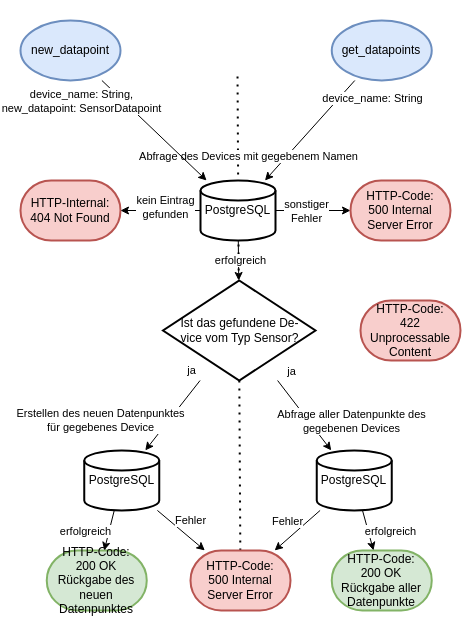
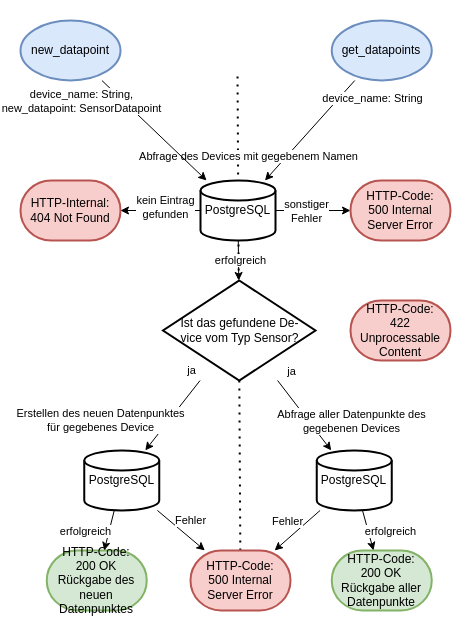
  <mxCell id="0" />
  <mxCell id="1" parent="0" />
  <mxCell id="2" value="new_datapoint" style="strokeWidth=2;html=1;shape=mxgraph.flowchart.start_1;whiteSpace=wrap;fillColor=#dae8fc;strokeColor=#6c8ebf;" vertex="1" parent="1"><mxGeometry x="20" y="20" width="100" height="60" as="geometry" /></mxCell>
  <mxCell id="3" value="&lt;div&gt;get_datapoints&lt;/div&gt;" style="strokeWidth=2;html=1;shape=mxgraph.flowchart.start_1;whiteSpace=wrap;fillColor=#dae8fc;strokeColor=#6c8ebf;" vertex="1" parent="1"><mxGeometry x="331.25" y="20" width="100" height="60" as="geometry" /></mxCell>
  <mxCell id="4" value="" style="endArrow=none;dashed=1;html=1;dashPattern=1 3;strokeWidth=2;rounded=0;" edge="1" parent="1" source="29"><mxGeometry width="50" height="50" relative="1" as="geometry"><mxPoint x="240" y="640" as="sourcePoint" /><mxPoint x="237" y="70" as="targetPoint" /></mxGeometry></mxCell>
  <mxCell id="5" value="PostgreSQL" style="strokeWidth=2;html=1;shape=mxgraph.flowchart.database;whiteSpace=wrap;verticalAlign=middle;" vertex="1" parent="1"><mxGeometry x="200" y="180" width="75" height="60" as="geometry" /></mxCell>
  <mxCell id="6" value="" style="endArrow=classic;html=1;rounded=0;" edge="1" parent="1" source="3" target="5"><mxGeometry width="50" height="50" relative="1" as="geometry"><mxPoint x="350" y="-10" as="sourcePoint" /><mxPoint x="500" y="100" as="targetPoint" /></mxGeometry></mxCell>
  <mxCell id="7" value="Abfrage des Devices mit gegebenem Namen" style="edgeLabel;html=1;align=center;verticalAlign=middle;resizable=0;points=[];" vertex="1" connectable="0" parent="6"><mxGeometry x="0.382" relative="1" as="geometry"><mxPoint x="-45" y="6" as="offset" /></mxGeometry></mxCell>
  <mxCell id="8" value="" style="endArrow=classic;html=1;rounded=0;" edge="1" parent="1" source="2" target="5"><mxGeometry width="50" height="50" relative="1" as="geometry"><mxPoint x="71" y="80" as="sourcePoint" /><mxPoint x="-20" y="230" as="targetPoint" /></mxGeometry></mxCell>
  <mxCell id="9" value="device_name: String,&lt;br&gt;new_datapoint: SensorDatapoint" style="edgeLabel;html=1;align=center;verticalAlign=middle;resizable=0;points=[];" vertex="1" connectable="0" parent="8"><mxGeometry x="-0.16" y="-2" relative="1" as="geometry"><mxPoint x="-64" y="-23" as="offset" /></mxGeometry></mxCell>
  <mxCell id="10" value="device_name: String" style="edgeLabel;html=1;align=center;verticalAlign=middle;resizable=0;points=[];" vertex="1" connectable="0" parent="1"><mxGeometry x="391.252" y="49.995" as="geometry"><mxPoint x="-20" y="48" as="offset" /></mxGeometry></mxCell>
  <mxCell id="11" value="" style="endArrow=classic;html=1;rounded=0;" edge="1" parent="1" source="5" target="13"><mxGeometry width="50" height="50" relative="1" as="geometry"><mxPoint x="320" y="300" as="sourcePoint" /><mxPoint x="370" y="250" as="targetPoint" /></mxGeometry></mxCell>
  <mxCell id="12" value="&lt;div&gt;erfolgreich&lt;/div&gt;" style="edgeLabel;html=1;align=center;verticalAlign=middle;resizable=0;points=[];" vertex="1" connectable="0" parent="11"><mxGeometry y="1" relative="1" as="geometry"><mxPoint as="offset" /></mxGeometry></mxCell>
  <mxCell id="13" value="Ist das gefundene De-&lt;br&gt;vice vom Typ Sensor?" style="strokeWidth=2;html=1;shape=mxgraph.flowchart.decision;whiteSpace=wrap;" vertex="1" parent="1"><mxGeometry x="162.5" y="280" width="152.5" height="100" as="geometry" /></mxCell>
  <mxCell id="14" value="" style="endArrow=classic;html=1;rounded=0;" edge="1" parent="1" source="5" target="16"><mxGeometry width="50" height="50" relative="1" as="geometry"><mxPoint x="400" y="320" as="sourcePoint" /><mxPoint x="350" y="270" as="targetPoint" /></mxGeometry></mxCell>
  <mxCell id="15" value="&lt;div&gt;sonstiger&lt;br&gt;Fehler&lt;/div&gt;" style="edgeLabel;html=1;align=center;verticalAlign=middle;resizable=0;points=[];" vertex="1" connectable="0" parent="14"><mxGeometry x="0.107" relative="1" as="geometry"><mxPoint x="-12" as="offset" /></mxGeometry></mxCell>
  <mxCell id="16" value="&lt;div&gt;HTTP-Code:&lt;/div&gt;&lt;div&gt;500 Internal Server Error&lt;br&gt;&lt;/div&gt;" style="strokeWidth=2;html=1;shape=mxgraph.flowchart.terminator;whiteSpace=wrap;fillColor=#f8cecc;strokeColor=#b85450;" vertex="1" parent="1"><mxGeometry x="350" y="180" width="100" height="60" as="geometry" /></mxCell>
  <mxCell id="17" value="&lt;div&gt;HTTP-Internal:&lt;/div&gt;&lt;div&gt;404 Not Found&lt;br&gt;&lt;/div&gt;" style="strokeWidth=2;html=1;shape=mxgraph.flowchart.terminator;whiteSpace=wrap;fillColor=#f8cecc;strokeColor=#b85450;" vertex="1" parent="1"><mxGeometry x="20" y="180" width="100" height="60" as="geometry" /></mxCell>
  <mxCell id="18" value="" style="endArrow=classic;html=1;rounded=0;" edge="1" parent="1" source="5" target="17"><mxGeometry width="50" height="50" relative="1" as="geometry"><mxPoint x="282.5" y="260" as="sourcePoint" /><mxPoint x="377.5" y="260" as="targetPoint" /></mxGeometry></mxCell>
  <mxCell id="19" value="kein Eintrag&lt;br&gt;gefunden" style="edgeLabel;html=1;align=center;verticalAlign=middle;resizable=0;points=[];" vertex="1" connectable="0" parent="18"><mxGeometry x="0.107" relative="1" as="geometry"><mxPoint x="8" y="-4" as="offset" /></mxGeometry></mxCell>
- <mxCell id="20" value="&lt;div&gt;HTTP-Code:&lt;/div&gt;&lt;div&gt;422 Unprocessable Content&lt;br&gt;&lt;/div&gt;" style="strokeWidth=2;html=1;shape=mxgraph.flowchart.terminator;whiteSpace=wrap;fillColor=#f8cecc;strokeColor=#b85450;" vertex="1" parent="1"><mxGeometry x="360" y="300" width="100" height="60" as="geometry" /></mxCell>
+ <mxCell id="20" value="&lt;div&gt;HTTP-Code:&lt;/div&gt;&lt;div&gt;422 Unprocessable Content&lt;br&gt;&lt;/div&gt;" style="strokeWidth=2;html=1;shape=mxgraph.flowchart.terminator;whiteSpace=wrap;fillColor=#f8cecc;strokeColor=#b85450;" vertex="1" parent="1"><mxGeometry x="350" y="300" width="100" height="60" as="geometry" /></mxCell>
  <mxCell id="21" value="PostgreSQL" style="strokeWidth=2;html=1;shape=mxgraph.flowchart.database;whiteSpace=wrap;verticalAlign=middle;" vertex="1" parent="1"><mxGeometry x="316.25" y="449.93" width="75" height="60" as="geometry" /></mxCell>
  <mxCell id="22" value="" style="endArrow=classic;html=1;rounded=0;" edge="1" parent="1" source="13" target="21"><mxGeometry width="50" height="50" relative="1" as="geometry"><mxPoint x="340" y="440" as="sourcePoint" /><mxPoint x="390" y="390" as="targetPoint" /></mxGeometry></mxCell>
  <mxCell id="23" value="&lt;div&gt;ja&lt;/div&gt;" style="edgeLabel;html=1;align=center;verticalAlign=middle;resizable=0;points=[];" vertex="1" connectable="0" parent="22"><mxGeometry x="-0.074" y="-1" relative="1" as="geometry"><mxPoint x="-11" y="-43" as="offset" /></mxGeometry></mxCell>
  <mxCell id="24" value="Abfrage aller Datenpunkte des&lt;br&gt;gegebenen Devices" style="edgeLabel;html=1;align=center;verticalAlign=middle;resizable=0;points=[];" vertex="1" connectable="0" parent="22"><mxGeometry x="0.081" relative="1" as="geometry"><mxPoint x="44" y="2" as="offset" /></mxGeometry></mxCell>
  <mxCell id="25" value="PostgreSQL" style="strokeWidth=2;html=1;shape=mxgraph.flowchart.database;whiteSpace=wrap;verticalAlign=middle;" vertex="1" parent="1"><mxGeometry x="83.75" y="449.93" width="75" height="60" as="geometry" /></mxCell>
  <mxCell id="26" value="" style="endArrow=classic;html=1;rounded=0;" edge="1" parent="1" source="13" target="25"><mxGeometry width="50" height="50" relative="1" as="geometry"><mxPoint x="277" y="390" as="sourcePoint" /><mxPoint x="345" y="510" as="targetPoint" /></mxGeometry></mxCell>
  <mxCell id="27" value="&lt;div&gt;ja&lt;/div&gt;" style="edgeLabel;html=1;align=center;verticalAlign=middle;resizable=0;points=[];" vertex="1" connectable="0" parent="26"><mxGeometry x="-0.074" y="-1" relative="1" as="geometry"><mxPoint x="17" y="-42" as="offset" /></mxGeometry></mxCell>
  <mxCell id="28" value="Erstellen des neuen Datenpunktes&lt;br&gt;für gegebenes Device" style="edgeLabel;html=1;align=center;verticalAlign=middle;resizable=0;points=[];" vertex="1" connectable="0" parent="26"><mxGeometry x="0.081" relative="1" as="geometry"><mxPoint x="-70" y="2" as="offset" /></mxGeometry></mxCell>
  <mxCell id="29" value="&lt;div&gt;HTTP-Code:&lt;/div&gt;&lt;div&gt;500 Internal Server Error&lt;br&gt;&lt;/div&gt;" style="strokeWidth=2;html=1;shape=mxgraph.flowchart.terminator;whiteSpace=wrap;fillColor=#f8cecc;strokeColor=#b85450;" vertex="1" parent="1"><mxGeometry x="190" y="549.93" width="100" height="60" as="geometry" /></mxCell>
  <mxCell id="30" value="" style="endArrow=classic;html=1;rounded=0;" edge="1" parent="1" source="25" target="29"><mxGeometry width="50" height="50" relative="1" as="geometry"><mxPoint x="286.25" y="129.93" as="sourcePoint" /><mxPoint x="381.25" y="129.93" as="targetPoint" /></mxGeometry></mxCell>
  <mxCell id="31" value="&lt;div&gt;Fehler&lt;/div&gt;" style="edgeLabel;html=1;align=center;verticalAlign=middle;resizable=0;points=[];" vertex="1" connectable="0" parent="30"><mxGeometry x="0.107" relative="1" as="geometry"><mxPoint x="7" y="-12" as="offset" /></mxGeometry></mxCell>
  <mxCell id="32" value="HTTP-Code:&lt;br&gt;200 OK&lt;br&gt;Rückgabe des neuen Datenpunktes" style="strokeWidth=2;html=1;shape=mxgraph.flowchart.terminator;whiteSpace=wrap;fillColor=#d5e8d4;strokeColor=#82b366;" vertex="1" parent="1"><mxGeometry x="46.25" y="549.93" width="100" height="60" as="geometry" /></mxCell>
  <mxCell id="33" value="" style="endArrow=classic;html=1;rounded=0;" edge="1" parent="1" source="25" target="32"><mxGeometry width="50" height="50" relative="1" as="geometry"><mxPoint x="107.25" y="519.93" as="sourcePoint" /><mxPoint x="75.25" y="559.93" as="targetPoint" /></mxGeometry></mxCell>
  <mxCell id="34" value="erfolgreich" style="edgeLabel;html=1;align=center;verticalAlign=middle;resizable=0;points=[];" vertex="1" connectable="0" parent="33"><mxGeometry x="0.107" relative="1" as="geometry"><mxPoint x="-24" y="-2" as="offset" /></mxGeometry></mxCell>
  <mxCell id="35" value="" style="endArrow=classic;html=1;rounded=0;" edge="1" parent="1" source="21" target="29"><mxGeometry width="50" height="50" relative="1" as="geometry"><mxPoint x="167.25" y="519.93" as="sourcePoint" /><mxPoint x="214.25" y="559.93" as="targetPoint" /></mxGeometry></mxCell>
  <mxCell id="36" value="&lt;div&gt;Fehler&lt;/div&gt;" style="edgeLabel;html=1;align=center;verticalAlign=middle;resizable=0;points=[];" vertex="1" connectable="0" parent="35"><mxGeometry x="0.107" relative="1" as="geometry"><mxPoint x="-8" y="-12" as="offset" /></mxGeometry></mxCell>
  <mxCell id="37" value="HTTP-Code:&lt;br&gt;200 OK&lt;br&gt;Rückgabe aller Datenpunkte" style="strokeWidth=2;html=1;shape=mxgraph.flowchart.terminator;whiteSpace=wrap;fillColor=#d5e8d4;strokeColor=#82b366;" vertex="1" parent="1"><mxGeometry x="331.25" y="549.93" width="100" height="60" as="geometry" /></mxCell>
  <mxCell id="38" value="" style="endArrow=classic;html=1;rounded=0;" edge="1" parent="1" source="21" target="37"><mxGeometry width="50" height="50" relative="1" as="geometry"><mxPoint x="124.25" y="519.93" as="sourcePoint" /><mxPoint x="114.25" y="559.93" as="targetPoint" /></mxGeometry></mxCell>
  <mxCell id="39" value="erfolgreich" style="edgeLabel;html=1;align=center;verticalAlign=middle;resizable=0;points=[];" vertex="1" connectable="0" parent="38"><mxGeometry x="0.107" relative="1" as="geometry"><mxPoint x="21" y="-2" as="offset" /></mxGeometry></mxCell>
